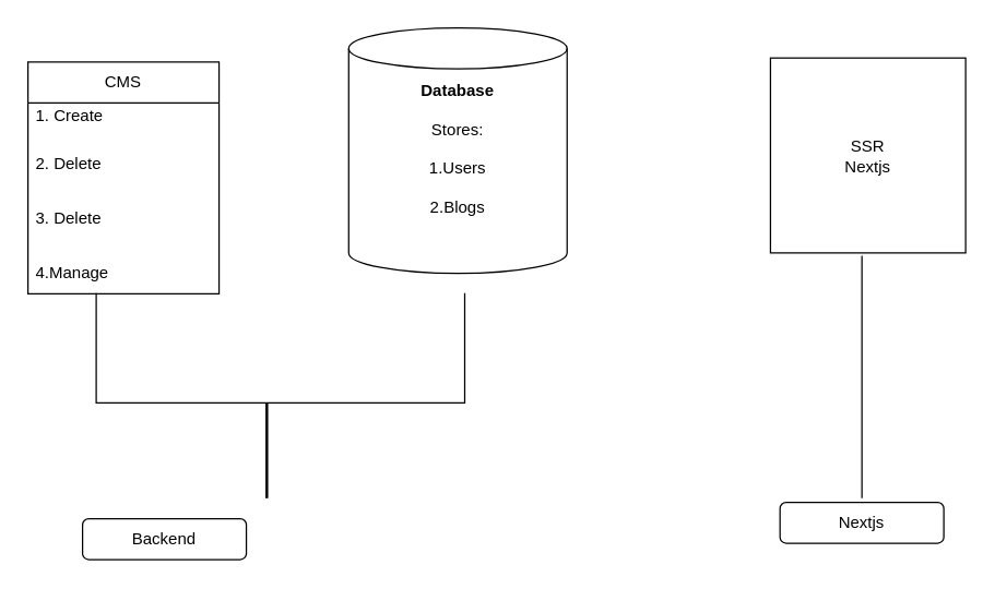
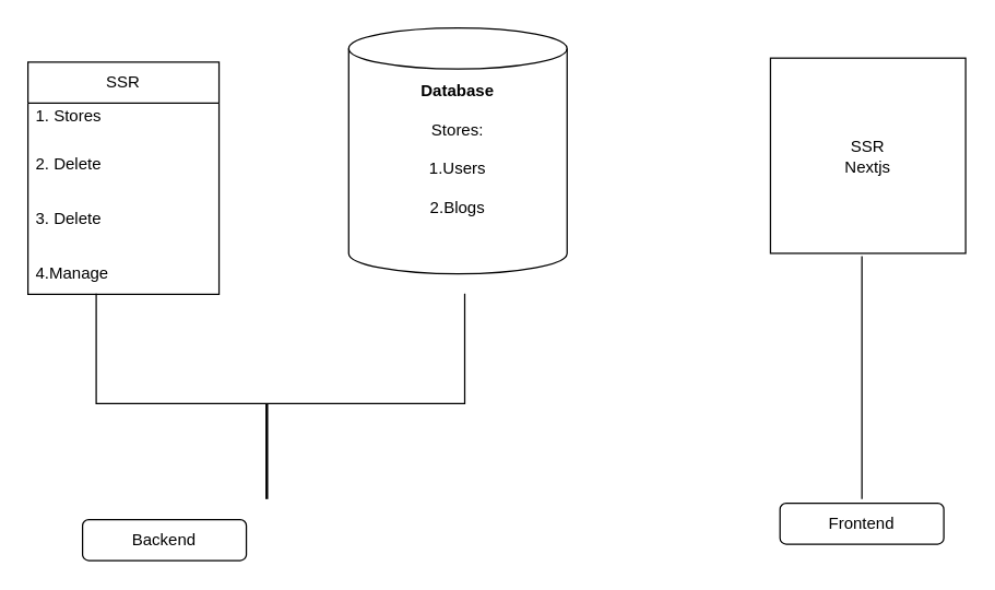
  <mxCell id="0" />
  <mxCell id="1" parent="0" />
- <mxCell id="2" value="CMS" style="swimlane;fontStyle=0;childLayout=stackLayout;horizontal=1;startSize=30;horizontalStack=0;resizeParent=1;resizeParentMax=0;resizeLast=0;collapsible=1;marginBottom=0;whiteSpace=wrap;html=1;" vertex="1" parent="1"><mxGeometry x="20" y="45" width="140" height="170" as="geometry" /></mxCell>
- <mxCell id="3" value="&lt;div style=&quot;text-align: center;&quot;&gt;1. Create&lt;/div&gt;&lt;div&gt;&lt;br&gt;&lt;/div&gt;" style="text;strokeColor=none;fillColor=none;align=left;verticalAlign=middle;spacingLeft=4;spacingRight=4;overflow=hidden;points=[[0,0.5],[1,0.5]];portConstraint=eastwest;rotatable=0;whiteSpace=wrap;html=1;" vertex="1" parent="2"><mxGeometry y="30" width="140" height="30" as="geometry" /></mxCell>
+ <mxCell id="2" value="SSR" style="swimlane;fontStyle=0;childLayout=stackLayout;horizontal=1;startSize=30;horizontalStack=0;resizeParent=1;resizeParentMax=0;resizeLast=0;collapsible=1;marginBottom=0;whiteSpace=wrap;html=1;" vertex="1" parent="1"><mxGeometry x="20" y="45" width="140" height="170" as="geometry" /></mxCell>
+ <mxCell id="3" value="&lt;div style=&quot;text-align: center;&quot;&gt;1. Stores&lt;/div&gt;&lt;div&gt;&lt;br&gt;&lt;/div&gt;" style="text;strokeColor=none;fillColor=none;align=left;verticalAlign=middle;spacingLeft=4;spacingRight=4;overflow=hidden;points=[[0,0.5],[1,0.5]];portConstraint=eastwest;rotatable=0;whiteSpace=wrap;html=1;" vertex="1" parent="2"><mxGeometry y="30" width="140" height="30" as="geometry" /></mxCell>
  <mxCell id="4" value="&lt;span style=&quot;text-align: center;&quot;&gt;2. Delete&lt;/span&gt;" style="text;strokeColor=none;fillColor=none;align=left;verticalAlign=middle;spacingLeft=4;spacingRight=4;overflow=hidden;points=[[0,0.5],[1,0.5]];portConstraint=eastwest;rotatable=0;whiteSpace=wrap;html=1;" vertex="1" parent="2"><mxGeometry y="60" width="140" height="30" as="geometry" /></mxCell>
  <mxCell id="5" value="&lt;span style=&quot;text-align: center;&quot;&gt;3. Delete&lt;/span&gt;" style="text;strokeColor=none;fillColor=none;align=left;verticalAlign=middle;spacingLeft=4;spacingRight=4;overflow=hidden;points=[[0,0.5],[1,0.5]];portConstraint=eastwest;rotatable=0;whiteSpace=wrap;html=1;" vertex="1" parent="2"><mxGeometry y="90" width="140" height="50" as="geometry" /></mxCell>
  <mxCell id="6" value="&lt;div&gt;&lt;span style=&quot;text-align: center; background-color: initial;&quot;&gt;4.Manage&lt;/span&gt;&lt;br&gt;&lt;/div&gt;" style="text;strokeColor=none;fillColor=none;align=left;verticalAlign=middle;spacingLeft=4;spacingRight=4;overflow=hidden;points=[[0,0.5],[1,0.5]];portConstraint=eastwest;rotatable=0;whiteSpace=wrap;html=1;" vertex="1" parent="2"><mxGeometry y="140" width="140" height="30" as="geometry" /></mxCell>
  <mxCell id="7" value="&lt;b&gt;Database&lt;/b&gt;&lt;div&gt;&lt;br&gt;&lt;/div&gt;&lt;div&gt;Stores:&lt;/div&gt;&lt;div&gt;&lt;br&gt;&lt;/div&gt;&lt;div&gt;1.Users&lt;/div&gt;&lt;div&gt;&lt;br&gt;&lt;/div&gt;&lt;div&gt;2.Blogs&lt;/div&gt;&lt;div&gt;&lt;br&gt;&lt;/div&gt;&lt;div&gt;&lt;br&gt;&lt;/div&gt;" style="shape=cylinder3;whiteSpace=wrap;html=1;boundedLbl=1;backgroundOutline=1;size=15;" vertex="1" parent="1"><mxGeometry x="255" y="20" width="160" height="180" as="geometry" /></mxCell>
  <mxCell id="8" value="" style="shape=partialRectangle;whiteSpace=wrap;html=1;bottom=1;right=1;left=1;top=0;fillColor=none;routingCenterX=-0.5;" vertex="1" parent="1"><mxGeometry x="70" y="215" width="270" height="80" as="geometry" /></mxCell>
  <mxCell id="9" value="" style="line;strokeWidth=2;direction=south;html=1;" vertex="1" parent="1"><mxGeometry x="190" y="295" width="10" height="70" as="geometry" /></mxCell>
  <mxCell id="10" value="Backend" style="rounded=1;whiteSpace=wrap;html=1;" vertex="1" parent="1"><mxGeometry x="60" y="380" width="120" height="30" as="geometry" /></mxCell>
  <mxCell id="11" value="SSR&lt;div&gt;Nextjs&lt;/div&gt;" style="whiteSpace=wrap;html=1;aspect=fixed;" vertex="1" parent="1"><mxGeometry x="564" y="42" width="143" height="143" as="geometry" /></mxCell>
  <mxCell id="12" value="" style="endArrow=none;html=1;rounded=0;" edge="1" parent="1"><mxGeometry width="50" height="50" relative="1" as="geometry"><mxPoint x="631" y="365" as="sourcePoint" /><mxPoint x="631" y="187" as="targetPoint" /></mxGeometry></mxCell>
- <mxCell id="13" value="Nextjs" style="rounded=1;whiteSpace=wrap;html=1;" vertex="1" parent="1"><mxGeometry x="571" y="368" width="120" height="30" as="geometry" /></mxCell>
+ <mxCell id="13" value="Frontend" style="rounded=1;whiteSpace=wrap;html=1;" vertex="1" parent="1"><mxGeometry x="571" y="368" width="120" height="30" as="geometry" /></mxCell>
